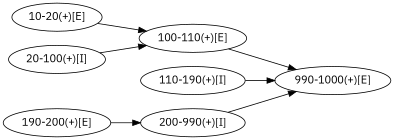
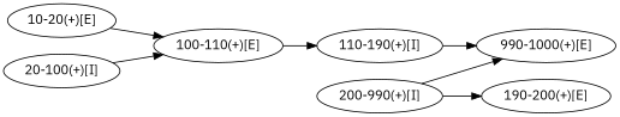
  strict digraph {
    fontname="IBM Plex Sans"
    rankdir=LR
    node [fontname="IBM Plex Sans" ids="A.1.1"]
    edge [fontname="IBM Plex Sans"]
    "10-20(+)[E]" [ids="A.1.1.1"]
    "100-110(+)[E]" [ids="A.1.1.2"]
    "20-100(+)[I]"
    "110-190(+)[I]"
    "990-1000(+)[E]" [ids="A.1.1.4"]
    "200-990(+)[I]"
    "190-200(+)[E]" [ids="A.1.1.3"]
    "10-20(+)[E]" -> "100-110(+)[E]"
-   "100-110(+)[E]" -> "990-1000(+)[E]"
+   "100-110(+)[E]" -> "110-190(+)[I]"
    "20-100(+)[I]" -> "100-110(+)[E]"
    "110-190(+)[I]" -> "990-1000(+)[E]"
    "200-990(+)[I]" -> "990-1000(+)[E]"
-   "190-200(+)[E]" -> "200-990(+)[I]"
+   "200-990(+)[I]" -> "190-200(+)[E]"
  }
